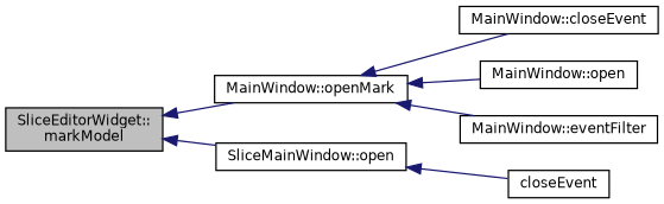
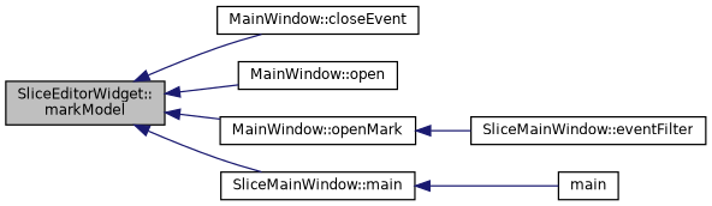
  digraph {
    rankdir=LR
    node [color=black fillcolor=white fontname=Helvetica fontsize=10 shape=record style=filled]
    edge [color=midnightblue dir=back fontname=Helvetica fontsize=10 labelfontname=Helvetica labelfontsize=10 style=solid]
    n1 [fillcolor=grey75 fontcolor=black height=0.2 label="SliceEditorWidget::\lmarkModel" width=0.4]
    n2 [height=0.2 label="MainWindow::closeEvent" width=0.4]
    n3 [height=0.2 label="MainWindow::open" width=0.4]
    n4 [height=0.2 label="MainWindow::openMark" width=0.4]
-   n5 [height=0.2 label="SliceMainWindow::open" width=0.4]
-   n6 [height=0.2 label="MainWindow::eventFilter" width=0.4]
-   n7 [height=0.2 label=closeEvent width=0.4]
-   n4 -> n2
-   n4 -> n3
+   n5 [height=0.2 label="SliceMainWindow::main" width=0.4]
+   n6 [height=0.2 label="SliceMainWindow::eventFilter" width=0.4]
+   n7 [height=0.2 label=main width=0.4]
+   n1 -> n2
+   n1 -> n3
    n1 -> n4
    n1 -> n5
    n4 -> n6
    n5 -> n7
  }
